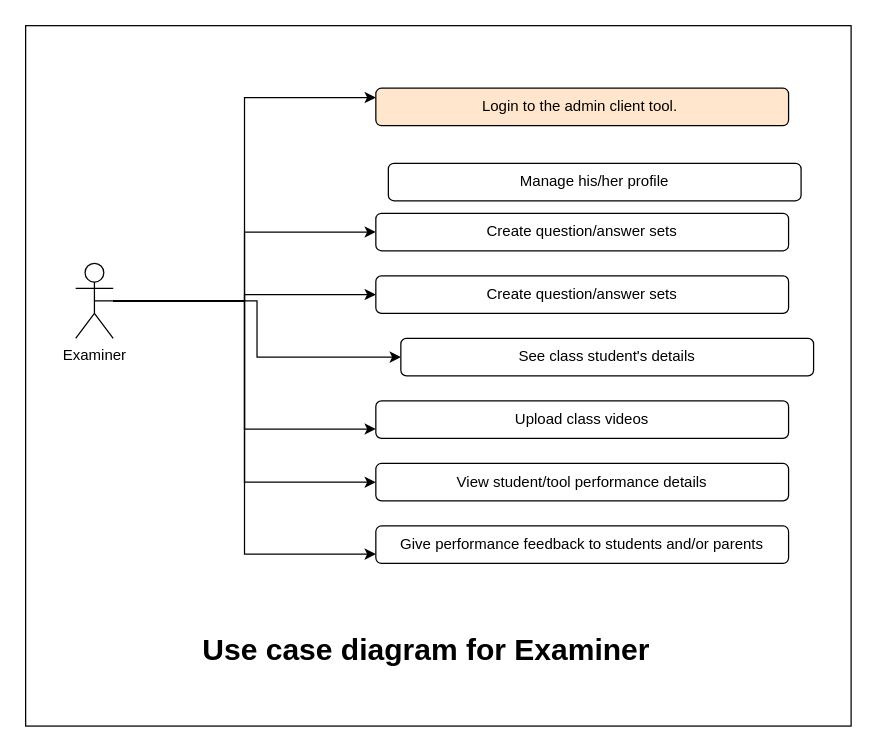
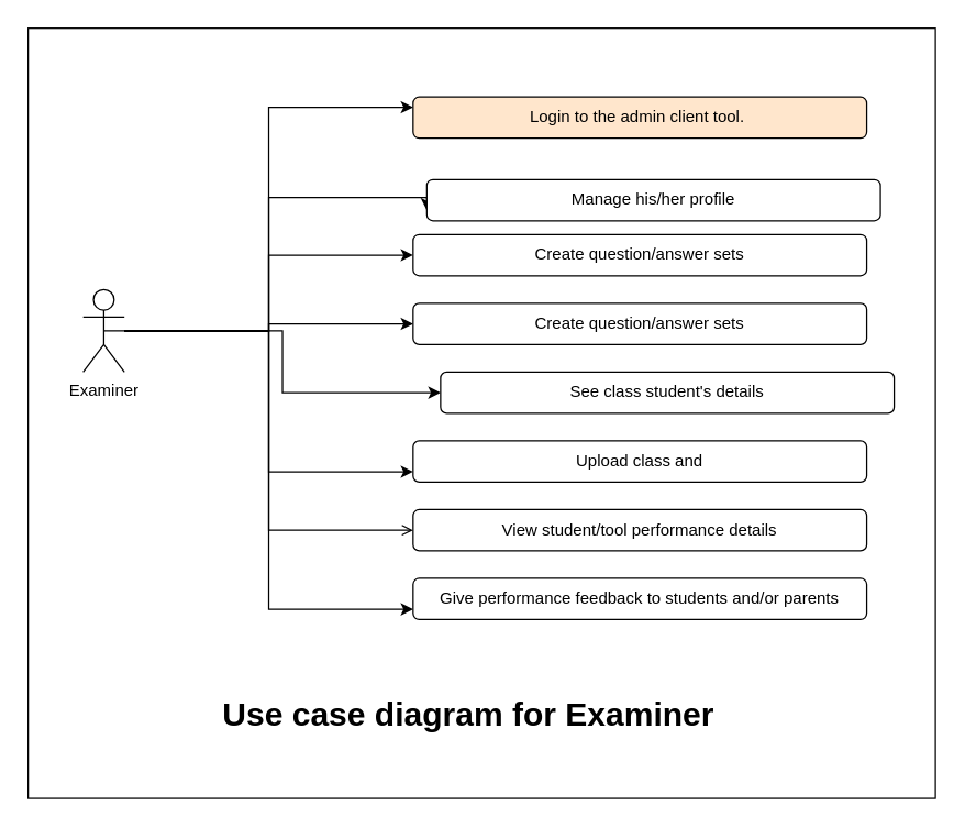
  <mxCell id="0" />
  <mxCell id="1" parent="0" />
  <mxCell id="2" value="" style="rounded=0;whiteSpace=wrap;html=1;" vertex="1" parent="1"><mxGeometry x="20" y="20" width="660" height="560" as="geometry" /></mxCell>
  <mxCell id="3" style="edgeStyle=orthogonalEdgeStyle;rounded=0;orthogonalLoop=1;jettySize=auto;html=1;exitX=0.5;exitY=0.5;exitDx=0;exitDy=0;exitPerimeter=0;entryX=0;entryY=0.25;entryDx=0;entryDy=0;" edge="1" parent="1" source="11" target="12"><mxGeometry relative="1" as="geometry"><mxPoint x="160" y="110" as="targetPoint" /></mxGeometry></mxCell>
+ <mxCell id="4" style="edgeStyle=orthogonalEdgeStyle;rounded=0;orthogonalLoop=1;jettySize=auto;html=1;entryX=0;entryY=0.75;entryDx=0;entryDy=0;" edge="1" parent="1" source="11" target="13"><mxGeometry relative="1" as="geometry"><Array as="points"><mxPoint x="195" y="240" /><mxPoint x="195" y="143" /></Array></mxGeometry></mxCell>
  <mxCell id="5" style="edgeStyle=orthogonalEdgeStyle;rounded=0;orthogonalLoop=1;jettySize=auto;html=1;entryX=0;entryY=0.5;entryDx=0;entryDy=0;" edge="1" parent="1" source="11" target="14"><mxGeometry relative="1" as="geometry" /></mxCell>
  <mxCell id="6" style="edgeStyle=orthogonalEdgeStyle;rounded=0;orthogonalLoop=1;jettySize=auto;html=1;" edge="1" parent="1" source="11" target="15"><mxGeometry relative="1" as="geometry" /></mxCell>
  <mxCell id="7" style="edgeStyle=orthogonalEdgeStyle;rounded=0;orthogonalLoop=1;jettySize=auto;html=1;" edge="1" parent="1" source="11" target="16"><mxGeometry relative="1" as="geometry" /></mxCell>
  <mxCell id="8" style="edgeStyle=orthogonalEdgeStyle;rounded=0;orthogonalLoop=1;jettySize=auto;html=1;entryX=0;entryY=0.75;entryDx=0;entryDy=0;" edge="1" parent="1" source="11" target="17"><mxGeometry relative="1" as="geometry" /></mxCell>
- <mxCell id="9" style="edgeStyle=orthogonalEdgeStyle;rounded=0;orthogonalLoop=1;jettySize=auto;html=1;entryX=0;entryY=0.5;entryDx=0;entryDy=0;" edge="1" parent="1" source="11" target="18"><mxGeometry relative="1" as="geometry" /></mxCell>
+ <mxCell id="9" style="edgeStyle=orthogonalEdgeStyle;rounded=0;orthogonalLoop=1;jettySize=auto;html=1;entryX=0;entryY=0.5;entryDx=0;entryDy=0;endArrow=open;" edge="1" parent="1" source="11" target="18"><mxGeometry relative="1" as="geometry" /></mxCell>
  <mxCell id="10" style="edgeStyle=orthogonalEdgeStyle;rounded=0;orthogonalLoop=1;jettySize=auto;html=1;entryX=0;entryY=0.75;entryDx=0;entryDy=0;" edge="1" parent="1" source="11" target="19"><mxGeometry relative="1" as="geometry" /></mxCell>
  <mxCell id="11" value="Examiner" style="shape=umlActor;verticalLabelPosition=bottom;verticalAlign=top;html=1;outlineConnect=0;" vertex="1" parent="1"><mxGeometry x="60" y="210" width="30" height="60" as="geometry" /></mxCell>
  <mxCell id="12" value="Login to the admin client tool.&amp;nbsp;" style="rounded=1;whiteSpace=wrap;html=1;fillColor=#ffe6cc;" vertex="1" parent="1"><mxGeometry x="300" y="70" width="330" height="30" as="geometry" /></mxCell>
  <mxCell id="13" value="Manage his/her profile" style="rounded=1;whiteSpace=wrap;html=1;" vertex="1" parent="1"><mxGeometry x="310" y="130" width="330" height="30" as="geometry" /></mxCell>
  <mxCell id="14" value="Create question/answer sets" style="rounded=1;whiteSpace=wrap;html=1;" vertex="1" parent="1"><mxGeometry x="300" y="170" width="330" height="30" as="geometry" /></mxCell>
  <mxCell id="15" value="Create question/answer sets" style="rounded=1;whiteSpace=wrap;html=1;" vertex="1" parent="1"><mxGeometry x="300" y="220" width="330" height="30" as="geometry" /></mxCell>
  <mxCell id="16" value="See class student's details" style="rounded=1;whiteSpace=wrap;html=1;" vertex="1" parent="1"><mxGeometry x="320" y="270" width="330" height="30" as="geometry" /></mxCell>
- <mxCell id="17" value="Upload class videos" style="rounded=1;whiteSpace=wrap;html=1;" vertex="1" parent="1"><mxGeometry x="300" y="320" width="330" height="30" as="geometry" /></mxCell>
+ <mxCell id="17" value="Upload class and" style="rounded=1;whiteSpace=wrap;html=1;" vertex="1" parent="1"><mxGeometry x="300" y="320" width="330" height="30" as="geometry" /></mxCell>
  <mxCell id="18" value="View student/tool performance details" style="rounded=1;whiteSpace=wrap;html=1;" vertex="1" parent="1"><mxGeometry x="300" y="370" width="330" height="30" as="geometry" /></mxCell>
  <mxCell id="19" value="Give performance feedback to students and/or parents" style="rounded=1;whiteSpace=wrap;html=1;" vertex="1" parent="1"><mxGeometry x="300" y="420" width="330" height="30" as="geometry" /></mxCell>
  <mxCell id="20" value="Use case diagram for Examiner" style="text;strokeColor=none;fillColor=none;html=1;fontSize=24;fontStyle=1;verticalAlign=middle;align=center;" vertex="1" parent="1"><mxGeometry x="130" y="500" width="420" height="40" as="geometry" /></mxCell>
